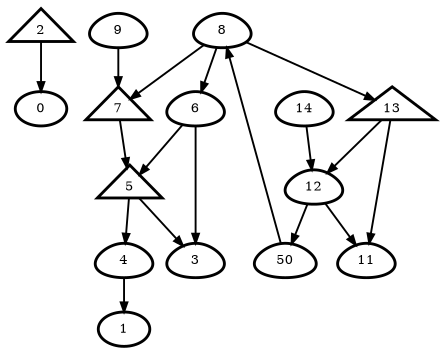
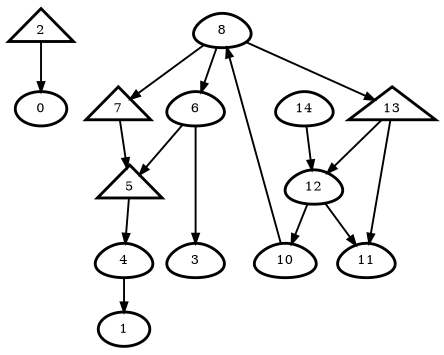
  digraph {
    node [penwidth=3 shape=egg]
    edge [penwidth=2]
    n1 [label=0 shape=""]
    n2 [label=1 shape=""]
    n3 [label=3]
    n4 [label=2 shape=triangle]
    n5 [label=4]
    n6 [label=6]
    n7 [label=5 shape=triangle]
    n8 [label=8]
    n9 [label=7 shape=triangle]
    n10 [label=13 shape=triangle]
-   n11 [label=9]
-   n12 [label=50]
+   n12 [label=10]
    n13 [label=11]
    n14 [label=12]
    n15 [label=14]
    n4 -> n1
    n5 -> n2
    n6 -> n3
    n6 -> n7
-   n7 -> n3
    n7 -> n5
    n8 -> n6
    n8 -> n9
    n8 -> n10
    n9 -> n7
    n10 -> n13
    n10 -> n14
-   n11 -> n9
    n12 -> n8
    n14 -> n12
    n14 -> n13
    n15 -> n14
  }
